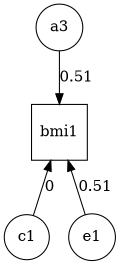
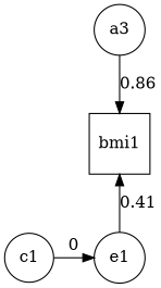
  digraph {
    splines=FALSE
    node [shape=circle]
    n1 [label=a3]
    bmi1 [shape=square]
    c1
    e1
    subgraph sub_1 {
      rank=min
      n1
    }
    subgraph sub_2 {
      rank=same
      bmi1
    }
    subgraph sub_3 {
      rank=max
      c1
      e1
    }
-   n1 -> bmi1 [label=0.51]
-   c1 -> bmi1 [label=0]
-   e1 -> bmi1 [label=0.51]
+   n1 -> bmi1 [label=0.86]
+   c1 -> e1 [label=0]
+   e1 -> bmi1 [label=0.41]
  }
